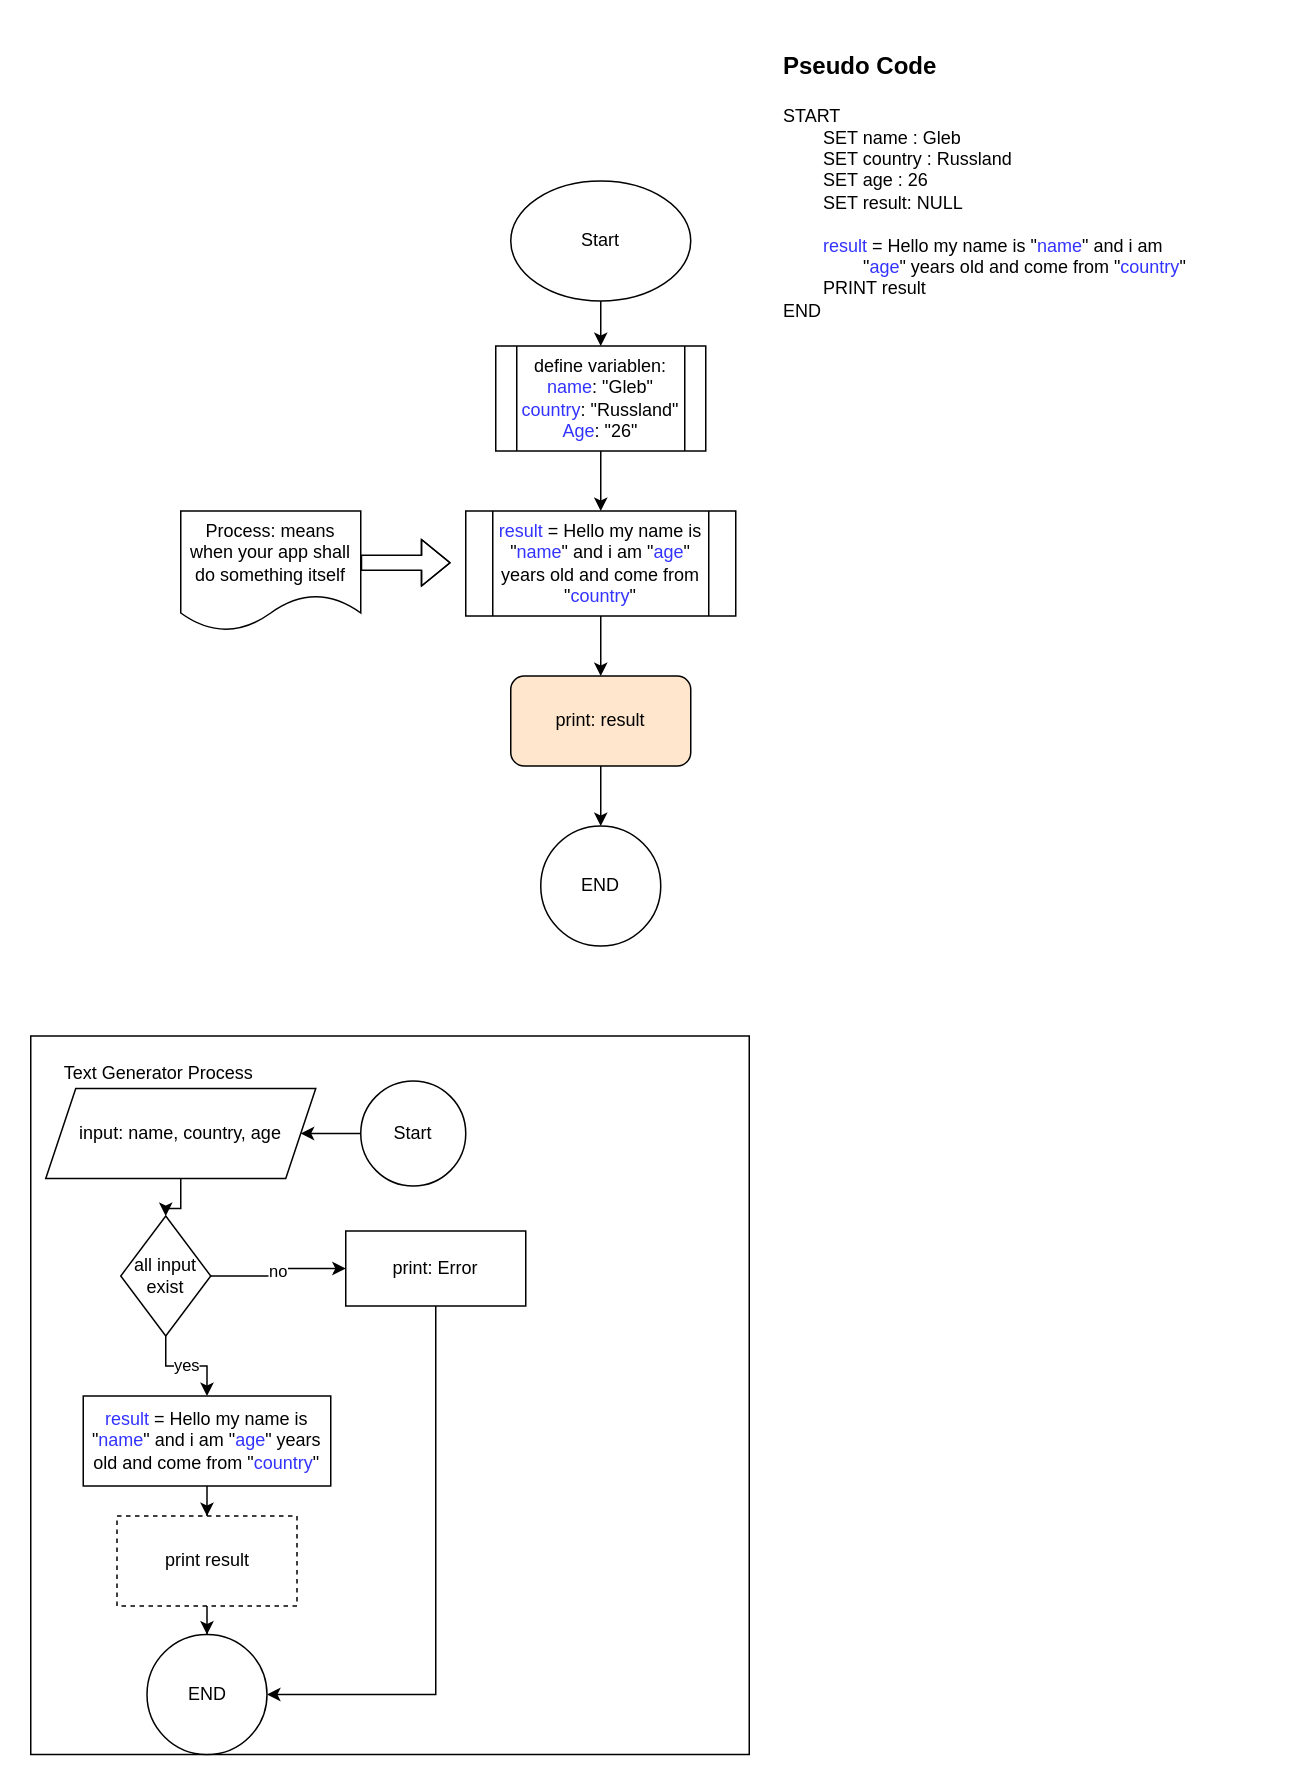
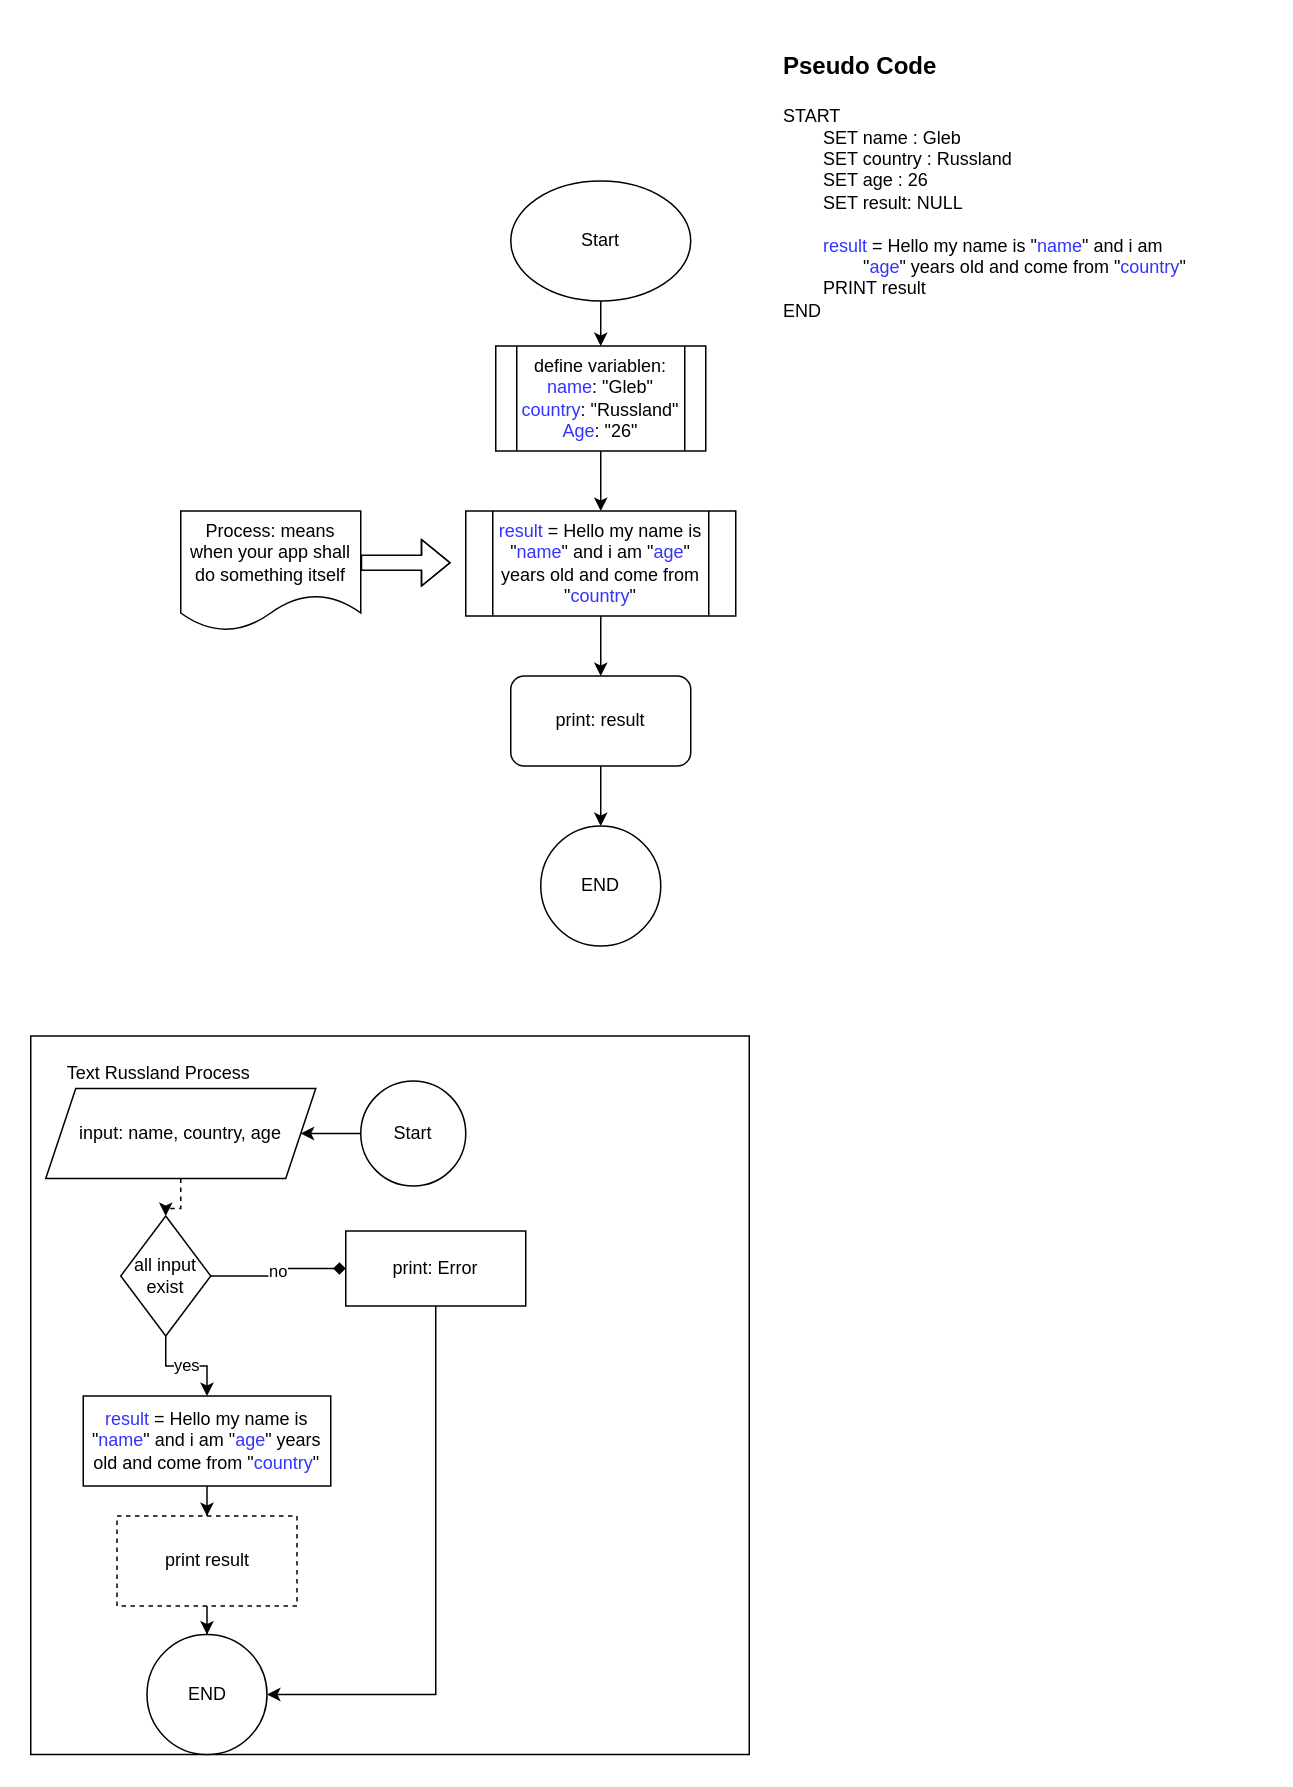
  <mxCell id="0" />
  <mxCell id="1" parent="0" />
  <mxCell id="2" value="" style="edgeStyle=orthogonalEdgeStyle;rounded=0;orthogonalLoop=1;jettySize=auto;html=1;" edge="1" parent="1" source="3" target="6"><mxGeometry relative="1" as="geometry" /></mxCell>
  <mxCell id="3" value="Start" style="ellipse;whiteSpace=wrap;html=1;" vertex="1" parent="1"><mxGeometry x="340" y="120" width="120" height="80" as="geometry" /></mxCell>
  <mxCell id="4" value="Process: means when your app shall do something itself" style="shape=document;whiteSpace=wrap;html=1;boundedLbl=1;" vertex="1" parent="1"><mxGeometry x="120" y="340" width="120" height="80" as="geometry" /></mxCell>
  <mxCell id="5" value="" style="edgeStyle=orthogonalEdgeStyle;rounded=0;orthogonalLoop=1;jettySize=auto;html=1;" edge="1" parent="1" source="6" target="8"><mxGeometry relative="1" as="geometry" /></mxCell>
  <mxCell id="6" value="define variablen:&lt;div&gt;&lt;span style=&quot;background-color: light-dark(#ffffff, var(--ge-dark-color, #121212));&quot;&gt;&lt;font style=&quot;color: rgb(51, 51, 255);&quot;&gt;name&lt;/font&gt;&lt;/span&gt;: &quot;Gleb&quot;&lt;br&gt;&lt;/div&gt;&lt;div&gt;&lt;font style=&quot;color: rgb(51, 51, 255);&quot;&gt;country&lt;/font&gt;: &quot;Russland&quot;&lt;/div&gt;&lt;div&gt;&lt;font style=&quot;color: rgb(51, 51, 255);&quot;&gt;Age&lt;/font&gt;: &quot;26&lt;span style=&quot;background-color: transparent; color: light-dark(rgb(0, 0, 0), rgb(255, 255, 255));&quot;&gt;&quot;&lt;/span&gt;&lt;/div&gt;" style="shape=process;whiteSpace=wrap;html=1;backgroundOutline=1;" vertex="1" parent="1"><mxGeometry x="330" y="230" width="140" height="70" as="geometry" /></mxCell>
  <mxCell id="7" value="" style="edgeStyle=orthogonalEdgeStyle;rounded=0;orthogonalLoop=1;jettySize=auto;html=1;" edge="1" parent="1" source="8" target="11"><mxGeometry relative="1" as="geometry" /></mxCell>
  <mxCell id="8" value="&lt;span style=&quot;font-family: Helvetica; font-size: 12px; font-style: normal; font-variant-ligatures: normal; font-variant-caps: normal; font-weight: 400; letter-spacing: normal; orphans: 2; text-align: center; text-indent: 0px; text-transform: none; widows: 2; word-spacing: 0px; -webkit-text-stroke-width: 0px; white-space: normal; text-decoration-thickness: initial; text-decoration-style: initial; text-decoration-color: initial; float: none; display: inline !important; color: rgb(0, 0, 0);&quot;&gt;&lt;font style=&quot;color: rgb(51, 51, 255);&quot;&gt;result &lt;/font&gt;&lt;/span&gt;&lt;span style=&quot;color: rgb(0, 0, 0); font-family: Helvetica; font-size: 12px; font-style: normal; font-variant-ligatures: normal; font-variant-caps: normal; font-weight: 400; letter-spacing: normal; orphans: 2; text-align: center; text-indent: 0px; text-transform: none; widows: 2; word-spacing: 0px; -webkit-text-stroke-width: 0px; white-space: normal; text-decoration-thickness: initial; text-decoration-style: initial; text-decoration-color: initial; float: none; display: inline !important;&quot;&gt;= Hello my name is &quot;&lt;/span&gt;&lt;span style=&quot;font-family: Helvetica; font-size: 12px; font-style: normal; font-variant-ligatures: normal; font-variant-caps: normal; font-weight: 400; letter-spacing: normal; orphans: 2; text-align: center; text-indent: 0px; text-transform: none; widows: 2; word-spacing: 0px; -webkit-text-stroke-width: 0px; white-space: normal; text-decoration-thickness: initial; text-decoration-style: initial; text-decoration-color: initial; float: none; display: inline !important; color: rgb(0, 0, 0);&quot;&gt;&lt;font style=&quot;color: rgb(51, 51, 255);&quot;&gt;name&lt;/font&gt;&lt;/span&gt;&lt;span style=&quot;color: rgb(0, 0, 0); font-family: Helvetica; font-size: 12px; font-style: normal; font-variant-ligatures: normal; font-variant-caps: normal; font-weight: 400; letter-spacing: normal; orphans: 2; text-align: center; text-indent: 0px; text-transform: none; widows: 2; word-spacing: 0px; -webkit-text-stroke-width: 0px; white-space: normal; text-decoration-thickness: initial; text-decoration-style: initial; text-decoration-color: initial; float: none; display: inline !important;&quot;&gt;&quot; and i am &quot;&lt;/span&gt;&lt;span style=&quot;font-family: Helvetica; font-size: 12px; font-style: normal; font-variant-ligatures: normal; font-variant-caps: normal; font-weight: 400; letter-spacing: normal; orphans: 2; text-align: center; text-indent: 0px; text-transform: none; widows: 2; word-spacing: 0px; -webkit-text-stroke-width: 0px; white-space: normal; text-decoration-thickness: initial; text-decoration-style: initial; text-decoration-color: initial; float: none; display: inline !important; color: rgb(0, 0, 0);&quot;&gt;&lt;font style=&quot;color: rgb(51, 51, 255);&quot;&gt;age&lt;/font&gt;&lt;/span&gt;&lt;span style=&quot;color: rgb(0, 0, 0); font-family: Helvetica; font-size: 12px; font-style: normal; font-variant-ligatures: normal; font-variant-caps: normal; font-weight: 400; letter-spacing: normal; orphans: 2; text-align: center; text-indent: 0px; text-transform: none; widows: 2; word-spacing: 0px; -webkit-text-stroke-width: 0px; white-space: normal; text-decoration-thickness: initial; text-decoration-style: initial; text-decoration-color: initial; float: none; display: inline !important;&quot;&gt;&quot; years old and come from &quot;&lt;/span&gt;&lt;span style=&quot;font-family: Helvetica; font-size: 12px; font-style: normal; font-variant-ligatures: normal; font-variant-caps: normal; font-weight: 400; letter-spacing: normal; orphans: 2; text-align: center; text-indent: 0px; text-transform: none; widows: 2; word-spacing: 0px; -webkit-text-stroke-width: 0px; white-space: normal; text-decoration-thickness: initial; text-decoration-style: initial; text-decoration-color: initial; float: none; display: inline !important; color: rgb(0, 0, 0);&quot;&gt;&lt;font style=&quot;color: rgb(51, 51, 255);&quot;&gt;country&lt;/font&gt;&lt;/span&gt;&lt;span style=&quot;color: rgb(0, 0, 0); font-family: Helvetica; font-size: 12px; font-style: normal; font-variant-ligatures: normal; font-variant-caps: normal; font-weight: 400; letter-spacing: normal; orphans: 2; text-align: center; text-indent: 0px; text-transform: none; widows: 2; word-spacing: 0px; -webkit-text-stroke-width: 0px; white-space: normal; text-decoration-thickness: initial; text-decoration-style: initial; text-decoration-color: initial; float: none; display: inline !important;&quot;&gt;&quot;&lt;/span&gt;" style="shape=process;whiteSpace=wrap;html=1;backgroundOutline=1;" vertex="1" parent="1"><mxGeometry x="310" y="340" width="180" height="70" as="geometry" /></mxCell>
  <mxCell id="9" value="" style="shape=flexArrow;endArrow=classic;html=1;rounded=0;" edge="1" parent="1"><mxGeometry width="50" height="50" relative="1" as="geometry"><mxPoint x="240" y="374.5" as="sourcePoint" /><mxPoint x="300" y="374.5" as="targetPoint" /><Array as="points"><mxPoint x="270" y="374.5" /></Array></mxGeometry></mxCell>
  <mxCell id="10" value="" style="edgeStyle=orthogonalEdgeStyle;rounded=0;orthogonalLoop=1;jettySize=auto;html=1;" edge="1" parent="1" source="11" target="12"><mxGeometry relative="1" as="geometry" /></mxCell>
- <mxCell id="11" value="print: result" style="rounded=1;whiteSpace=wrap;html=1;fillColor=#ffe6cc;" vertex="1" parent="1"><mxGeometry x="340" y="450" width="120" height="60" as="geometry" /></mxCell>
+ <mxCell id="11" value="print: result" style="rounded=1;whiteSpace=wrap;html=1;" vertex="1" parent="1"><mxGeometry x="340" y="450" width="120" height="60" as="geometry" /></mxCell>
  <mxCell id="12" value="END" style="ellipse;whiteSpace=wrap;html=1;aspect=fixed;" vertex="1" parent="1"><mxGeometry x="360" y="550" width="80" height="80" as="geometry" /></mxCell>
  <mxCell id="13" value="" style="whiteSpace=wrap;html=1;aspect=fixed;" vertex="1" parent="1"><mxGeometry y="690" width="479" height="479" as="geometry" x="20" /></mxCell>
  <mxCell id="14" value="" style="edgeStyle=orthogonalEdgeStyle;rounded=0;orthogonalLoop=1;jettySize=auto;html=1;" edge="1" parent="1" source="15" target="18"><mxGeometry relative="1" as="geometry" /></mxCell>
  <mxCell id="15" value="Start" style="ellipse;whiteSpace=wrap;html=1;aspect=fixed;" vertex="1" parent="1"><mxGeometry x="240" y="720" width="70" height="70" as="geometry" /></mxCell>
- <mxCell id="16" value="Text Generator Process" style="text;html=1;align=center;verticalAlign=middle;resizable=0;points=[];autosize=1;strokeColor=none;fillColor=none;" vertex="1" parent="1"><mxGeometry x="30" y="700" width="150" height="30" as="geometry" /></mxCell>
- <mxCell id="17" value="" style="edgeStyle=orthogonalEdgeStyle;rounded=0;orthogonalLoop=1;jettySize=auto;html=1;" edge="1" parent="1" source="18" target="26"><mxGeometry relative="1" as="geometry" /></mxCell>
+ <mxCell id="16" value="Text Russland Process" style="text;html=1;align=center;verticalAlign=middle;resizable=0;points=[];autosize=1;strokeColor=none;fillColor=none;" vertex="1" parent="1"><mxGeometry x="30" y="700" width="150" height="30" as="geometry" /></mxCell>
+ <mxCell id="17" value="" style="edgeStyle=orthogonalEdgeStyle;rounded=0;orthogonalLoop=1;jettySize=auto;html=1;dashed=1;" edge="1" parent="1" source="18" target="26"><mxGeometry relative="1" as="geometry" /></mxCell>
  <mxCell id="18" value="input: name, country, age" style="shape=parallelogram;perimeter=parallelogramPerimeter;whiteSpace=wrap;html=1;fixedSize=1;" vertex="1" parent="1"><mxGeometry x="30" y="725" width="180" height="60" as="geometry" /></mxCell>
  <mxCell id="19" value="" style="edgeStyle=orthogonalEdgeStyle;rounded=0;orthogonalLoop=1;jettySize=auto;html=1;" edge="1" parent="1" source="20" target="22"><mxGeometry relative="1" as="geometry" /></mxCell>
  <mxCell id="20" value="&lt;span style=&quot;float: none; display: inline !important; color: rgb(0, 0, 0);&quot;&gt;&lt;font style=&quot;color: rgb(51, 51, 255);&quot;&gt;result&amp;nbsp;&lt;/font&gt;&lt;/span&gt;&lt;span style=&quot;float: none; display: inline !important; color: rgb(0, 0, 0);&quot;&gt;= Hello my name is &quot;&lt;/span&gt;&lt;span style=&quot;float: none; display: inline !important; color: rgb(0, 0, 0);&quot;&gt;&lt;font style=&quot;color: rgb(51, 51, 255);&quot;&gt;name&lt;/font&gt;&lt;/span&gt;&lt;span style=&quot;float: none; display: inline !important; color: rgb(0, 0, 0);&quot;&gt;&quot; and i am &quot;&lt;/span&gt;&lt;span style=&quot;float: none; display: inline !important; color: rgb(0, 0, 0);&quot;&gt;&lt;font style=&quot;color: rgb(51, 51, 255);&quot;&gt;age&lt;/font&gt;&lt;/span&gt;&lt;span style=&quot;float: none; display: inline !important; color: rgb(0, 0, 0);&quot;&gt;&quot; years old and come from &quot;&lt;/span&gt;&lt;span style=&quot;float: none; display: inline !important; color: rgb(0, 0, 0);&quot;&gt;&lt;font style=&quot;color: rgb(51, 51, 255);&quot;&gt;country&lt;/font&gt;&lt;/span&gt;&lt;span style=&quot;float: none; display: inline !important; color: rgb(0, 0, 0);&quot;&gt;&quot;&lt;/span&gt;" style="rounded=0;whiteSpace=wrap;html=1;" vertex="1" parent="1"><mxGeometry x="55" y="930" width="165" height="60" as="geometry" /></mxCell>
  <mxCell id="21" value="" style="edgeStyle=orthogonalEdgeStyle;rounded=0;orthogonalLoop=1;jettySize=auto;html=1;" edge="1" parent="1" source="22" target="23"><mxGeometry relative="1" as="geometry" /></mxCell>
  <mxCell id="22" value="print result" style="rounded=0;whiteSpace=wrap;html=1;dashed=1;" vertex="1" parent="1"><mxGeometry x="77.5" y="1010" width="120" height="60" as="geometry" /></mxCell>
  <mxCell id="23" value="END" style="ellipse;whiteSpace=wrap;html=1;aspect=fixed;" vertex="1" parent="1"><mxGeometry x="97.5" y="1089" width="80" height="80" as="geometry" /></mxCell>
  <mxCell id="24" value="yes" style="edgeStyle=orthogonalEdgeStyle;rounded=0;orthogonalLoop=1;jettySize=auto;html=1;" edge="1" parent="1" source="26" target="20"><mxGeometry relative="1" as="geometry" /></mxCell>
- <mxCell id="25" value="no" style="edgeStyle=orthogonalEdgeStyle;rounded=0;orthogonalLoop=1;jettySize=auto;html=1;" edge="1" parent="1" source="26" target="28"><mxGeometry relative="1" as="geometry" /></mxCell>
+ <mxCell id="25" value="no" style="edgeStyle=orthogonalEdgeStyle;rounded=0;orthogonalLoop=1;jettySize=auto;html=1;endArrow=diamond;" edge="1" parent="1" source="26" target="28"><mxGeometry relative="1" as="geometry" /></mxCell>
  <mxCell id="26" value="all input exist" style="rhombus;whiteSpace=wrap;html=1;" vertex="1" parent="1"><mxGeometry x="80" y="810" width="60" height="80" as="geometry" /></mxCell>
  <mxCell id="27" style="edgeStyle=orthogonalEdgeStyle;rounded=0;orthogonalLoop=1;jettySize=auto;html=1;entryX=1;entryY=0.5;entryDx=0;entryDy=0;exitX=0.5;exitY=1;exitDx=0;exitDy=0;" edge="1" parent="1" source="28" target="23"><mxGeometry relative="1" as="geometry" /></mxCell>
  <mxCell id="28" value="print: Error" style="rounded=0;whiteSpace=wrap;html=1;" vertex="1" parent="1"><mxGeometry x="230" y="820" width="120" height="50" as="geometry" /></mxCell>
  <mxCell id="29" value="&lt;h1 style=&quot;margin-top: 0px;&quot;&gt;&lt;span style=&quot;text-wrap-mode: nowrap;&quot;&gt;&lt;font style=&quot;font-size: 16px;&quot;&gt;Pseudo Code&lt;/font&gt;&lt;/span&gt;&lt;div style=&quot;font-size: 12px; font-weight: 400; text-wrap-mode: nowrap;&quot;&gt;&lt;br&gt;&lt;/div&gt;&lt;div style=&quot;font-size: 12px; font-weight: 400; text-wrap-mode: nowrap;&quot;&gt;START&lt;/div&gt;&lt;div style=&quot;font-size: 12px; font-weight: 400; text-wrap-mode: nowrap;&quot;&gt;&lt;span style=&quot;white-space-collapse: preserve;&quot;&gt;&#09;&lt;/span&gt;SET name : Gleb&lt;/div&gt;&lt;div style=&quot;font-size: 12px; font-weight: 400; text-wrap-mode: nowrap;&quot;&gt;&lt;span style=&quot;white-space-collapse: preserve;&quot;&gt;&#09;&lt;/span&gt;SET country : Russland&lt;/div&gt;&lt;div style=&quot;font-size: 12px; font-weight: 400; text-wrap-mode: nowrap;&quot;&gt;&lt;span style=&quot;white-space-collapse: preserve;&quot;&gt;&#09;&lt;/span&gt;SET age : 26&lt;/div&gt;&lt;div style=&quot;font-size: 12px; font-weight: 400; text-wrap-mode: nowrap;&quot;&gt;&lt;span style=&quot;white-space-collapse: preserve;&quot;&gt;&#09;&lt;/span&gt;SET result: NULL&lt;br&gt;&lt;/div&gt;&lt;div style=&quot;font-size: 12px; font-weight: 400; text-wrap-mode: nowrap;&quot;&gt;&lt;span style=&quot;background-color: transparent; text-wrap-mode: wrap; text-align: center; float: none; display: inline !important; color: rgb(0, 0, 0);&quot;&gt;&lt;font style=&quot;color: rgb(51, 51, 255);&quot;&gt;&lt;br&gt;&lt;/font&gt;&lt;/span&gt;&lt;/div&gt;&lt;div style=&quot;font-size: 12px; font-weight: 400; text-wrap-mode: nowrap;&quot;&gt;&lt;span style=&quot;background-color: transparent; text-wrap-mode: wrap; text-align: center; float: none; display: inline !important; color: rgb(0, 0, 0);&quot;&gt;&lt;font style=&quot;color: rgb(51, 51, 255);&quot;&gt;&lt;span style=&quot;white-space: pre;&quot;&gt;&#09;&lt;/span&gt;result&amp;nbsp;&lt;/font&gt;&lt;/span&gt;&lt;span style=&quot;background-color: transparent; text-wrap-mode: wrap; text-align: center; float: none; display: inline !important; color: rgb(0, 0, 0);&quot;&gt;= Hello my name is &quot;&lt;/span&gt;&lt;span style=&quot;background-color: transparent; text-wrap-mode: wrap; text-align: center; float: none; display: inline !important; color: rgb(0, 0, 0);&quot;&gt;&lt;font style=&quot;color: rgb(51, 51, 255);&quot;&gt;name&lt;/font&gt;&lt;/span&gt;&lt;span style=&quot;background-color: transparent; text-wrap-mode: wrap; text-align: center; float: none; display: inline !important; color: rgb(0, 0, 0);&quot;&gt;&quot; and i am &lt;span style=&quot;white-space: pre;&quot;&gt;&#09;&lt;span style=&quot;white-space: pre;&quot;&gt;&#09;&lt;/span&gt;&lt;/span&gt;&quot;&lt;/span&gt;&lt;span style=&quot;background-color: transparent; text-wrap-mode: wrap; text-align: center; float: none; display: inline !important; color: rgb(0, 0, 0);&quot;&gt;&lt;font style=&quot;color: rgb(51, 51, 255);&quot;&gt;age&lt;/font&gt;&lt;/span&gt;&lt;span style=&quot;background-color: transparent; text-wrap-mode: wrap; text-align: center; float: none; display: inline !important; color: rgb(0, 0, 0);&quot;&gt;&quot; years old and come from &quot;&lt;/span&gt;&lt;span style=&quot;background-color: transparent; text-wrap-mode: wrap; text-align: center; float: none; display: inline !important; color: rgb(0, 0, 0);&quot;&gt;&lt;font style=&quot;color: rgb(51, 51, 255);&quot;&gt;country&lt;/font&gt;&lt;/span&gt;&lt;span style=&quot;background-color: transparent; text-wrap-mode: wrap; text-align: center; float: none; display: inline !important; color: rgb(0, 0, 0);&quot;&gt;&quot;&lt;/span&gt;&lt;/div&gt;&lt;div style=&quot;font-size: 12px; font-weight: 400; text-wrap-mode: nowrap;&quot;&gt;&lt;span style=&quot;background-color: transparent; text-wrap-mode: wrap; text-align: center; float: none; display: inline !important; color: rgb(0, 0, 0);&quot;&gt;&lt;span style=&quot;white-space: pre;&quot;&gt;&#09;&lt;/span&gt;PRINT result&lt;br&gt;&lt;/span&gt;&lt;/div&gt;&lt;div style=&quot;font-size: 12px; font-weight: 400; text-wrap-mode: nowrap;&quot;&gt;&lt;span style=&quot;background-color: transparent; text-wrap-mode: wrap; text-align: center; float: none; display: inline !important; color: rgb(0, 0, 0);&quot;&gt;END&lt;/span&gt;&lt;/div&gt;&lt;/h1&gt;" style="text;html=1;whiteSpace=wrap;overflow=hidden;rounded=0;" vertex="1" parent="1"><mxGeometry x="520" y="20" width="320" height="200" as="geometry" /></mxCell>
